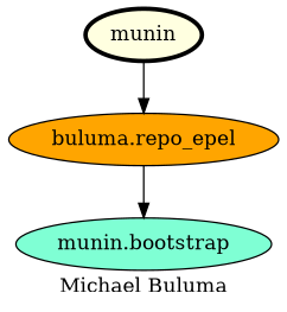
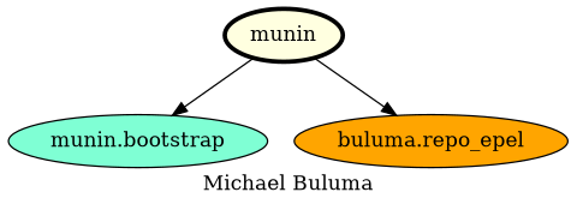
  digraph {
    label="Michael Buluma"
    node [style=filled]
    munin [fillcolor=lightyellow penwidth=3]
    n2 [fillcolor=aquamarine label="munin.bootstrap"]
    "buluma.repo_epel" [fillcolor=orange]
-   "buluma.repo_epel" -> n2
+   munin -> n2
    munin -> "buluma.repo_epel"
  }
